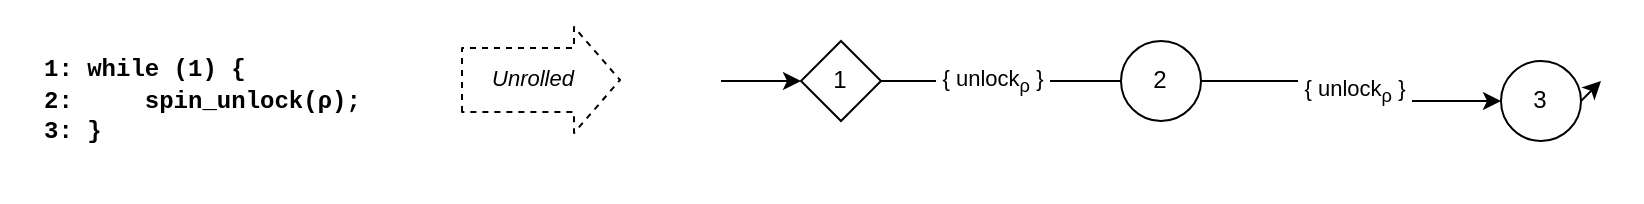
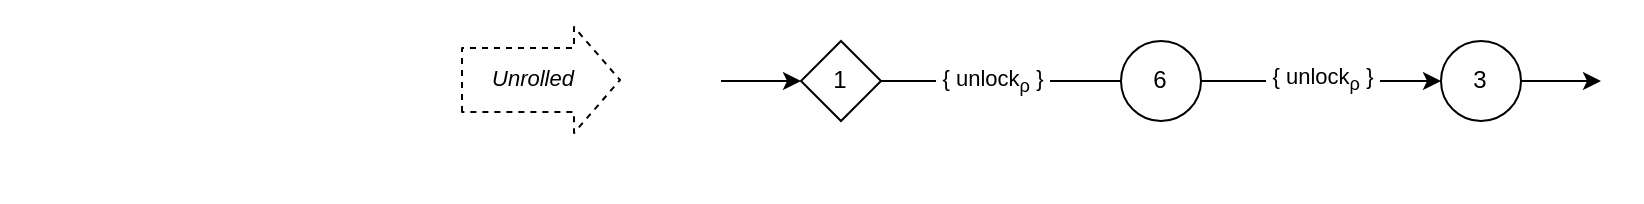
  <mxCell id="0" />
  <mxCell id="1" parent="0" />
  <mxCell id="2" style="edgeStyle=orthogonalEdgeStyle;rounded=0;orthogonalLoop=1;jettySize=auto;html=1;exitX=1;exitY=0.5;exitDx=0;exitDy=0;entryX=0;entryY=0.5;entryDx=0;entryDy=0;endArrow=none;" parent="1" source="4" target="8" edge="1"><mxGeometry relative="1" as="geometry" /></mxCell>
  <mxCell id="3" value="&amp;nbsp;{ unlock&lt;sub&gt;ρ&lt;/sub&gt; }&amp;nbsp;" style="edgeLabel;html=1;align=center;verticalAlign=middle;resizable=0;points=[];" parent="2" vertex="1" connectable="0"><mxGeometry x="-0.275" relative="1" as="geometry"><mxPoint x="11" as="offset" /></mxGeometry></mxCell>
  <mxCell id="4" value="1" style="rhombus;whiteSpace=wrap;html=1;aspect=fixed;" parent="1" vertex="1"><mxGeometry x="400" y="20" width="40" height="40" as="geometry" /></mxCell>
- <mxCell id="5" value="&lt;font face=&quot;Courier New&quot;&gt;&lt;b&gt;1: while (1) {&lt;br&gt;2:&amp;nbsp; &amp;nbsp; &amp;nbsp;spin_unlock(ρ);&lt;br&gt;&lt;/b&gt;&lt;/font&gt;&lt;div&gt;&lt;span&gt;&lt;font face=&quot;Courier New&quot;&gt;&lt;b&gt;3: }&lt;/b&gt;&lt;/font&gt;&lt;/span&gt;&lt;/div&gt;" style="text;html=1;strokeColor=none;fillColor=none;align=left;verticalAlign=middle;whiteSpace=wrap;rounded=0;" parent="1" vertex="1"><mxGeometry x="20" y="20" width="170" height="60" as="geometry" /></mxCell>
  <mxCell id="6" style="edgeStyle=orthogonalEdgeStyle;rounded=0;orthogonalLoop=1;jettySize=auto;html=1;exitX=1;exitY=0.5;exitDx=0;exitDy=0;entryX=0;entryY=0.5;entryDx=0;entryDy=0;" parent="1" source="8" target="9" edge="1"><mxGeometry relative="1" as="geometry" /></mxCell>
  <mxCell id="7" value="&amp;nbsp;{ unlock&lt;sub&gt;ρ&lt;/sub&gt; }&amp;nbsp;" style="edgeLabel;html=1;align=center;verticalAlign=middle;resizable=0;points=[];" parent="6" vertex="1" connectable="0"><mxGeometry y="1" relative="1" as="geometry"><mxPoint as="offset" /></mxGeometry></mxCell>
- <mxCell id="8" value="2" style="ellipse;whiteSpace=wrap;html=1;aspect=fixed;" parent="1" vertex="1"><mxGeometry x="560" y="20" width="40" height="40" as="geometry" /></mxCell>
- <mxCell id="9" value="3" style="ellipse;whiteSpace=wrap;html=1;aspect=fixed;" parent="1" vertex="1"><mxGeometry x="750" y="30" width="40" height="40" as="geometry" /></mxCell>
+ <mxCell id="8" value="6" style="ellipse;whiteSpace=wrap;html=1;aspect=fixed;" parent="1" vertex="1"><mxGeometry x="560" y="20" width="40" height="40" as="geometry" /></mxCell>
+ <mxCell id="9" value="3" style="ellipse;whiteSpace=wrap;html=1;aspect=fixed;" parent="1" vertex="1"><mxGeometry x="720" y="20" width="40" height="40" as="geometry" /></mxCell>
  <mxCell id="10" value="" style="endArrow=classic;html=1;entryX=0;entryY=0.5;entryDx=0;entryDy=0;" parent="1" target="4" edge="1"><mxGeometry width="50" height="50" relative="1" as="geometry"><mxPoint x="360" y="40" as="sourcePoint" /><mxPoint x="560" y="200" as="targetPoint" /></mxGeometry></mxCell>
  <mxCell id="11" value="" style="endArrow=classic;html=1;exitX=1;exitY=0.5;exitDx=0;exitDy=0;" parent="1" source="9" edge="1"><mxGeometry width="50" height="50" relative="1" as="geometry"><mxPoint x="510" y="250" as="sourcePoint" /><mxPoint x="800" y="40" as="targetPoint" /></mxGeometry></mxCell>
  <mxCell id="12" value="" style="shape=flexArrow;endArrow=classic;html=1;width=32;endSize=7.33;dashed=1;" parent="1" edge="1"><mxGeometry width="50" height="50" relative="1" as="geometry"><mxPoint x="230" y="39.5" as="sourcePoint" /><mxPoint x="310" y="39.5" as="targetPoint" /></mxGeometry></mxCell>
  <mxCell id="13" value="Unrolled" style="edgeLabel;html=1;align=center;verticalAlign=middle;resizable=0;points=[];fontStyle=2" parent="12" vertex="1" connectable="0"><mxGeometry x="-0.275" y="3" relative="1" as="geometry"><mxPoint x="6" y="2" as="offset" /></mxGeometry></mxCell>
